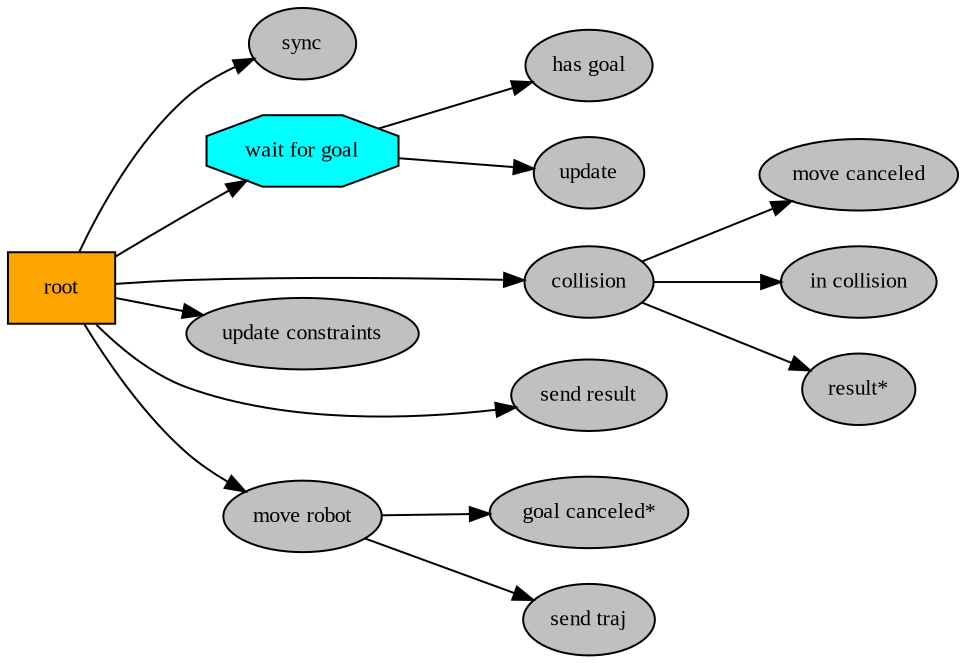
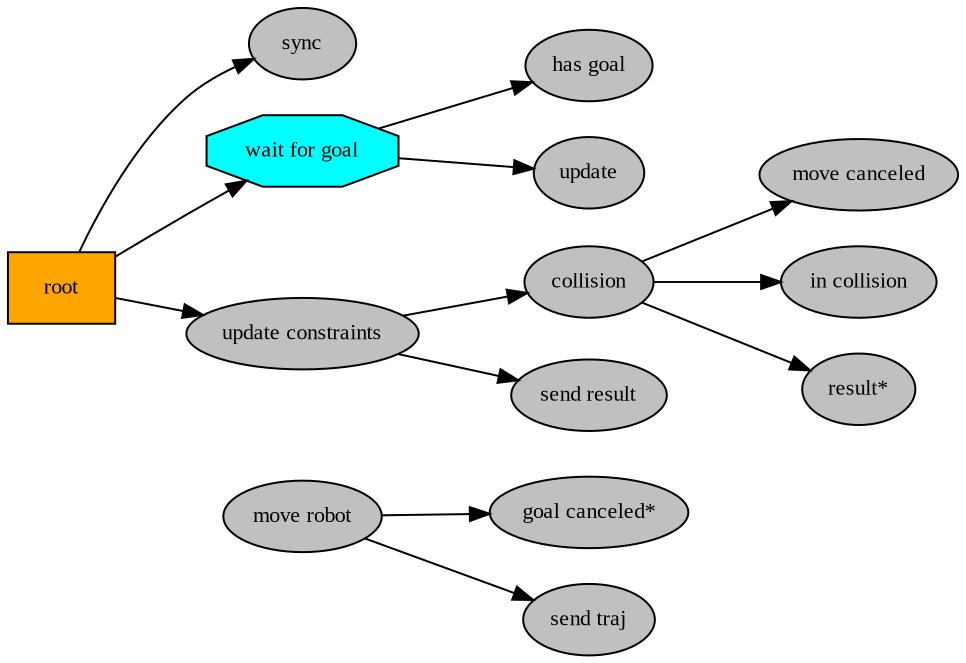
  digraph {
    fontname="Liberation Serif"
    rankdir=LR
    node [fillcolor=gray fontcolor=black fontname="Liberation Serif" fontsize=11 shape=ellipse style=filled]
    edge [fontname="Liberation Serif"]
    root [fillcolor=orange shape=box]
    sync
    "wait for goal" [fillcolor=cyan shape=octagon]
    "update constraints"
    n5 [label=collision]
    "move robot"
    "send result"
    "has goal"
    n9 [label=update]
    n10 [label="move canceled"]
    "in collision"
    n12 [label="result*"]
    "goal canceled*"
    "send traj"
    root -> sync
    root -> "wait for goal"
    root -> "update constraints"
-   root -> n5
-   root -> "move robot"
-   root -> "send result"
+   "update constraints" -> n5
+   "update constraints" -> "send result"
    "wait for goal" -> "has goal"
    "wait for goal" -> n9
    n5 -> n10
    n5 -> "in collision"
    n5 -> n12
    "move robot" -> "goal canceled*"
    "move robot" -> "send traj"
  }
